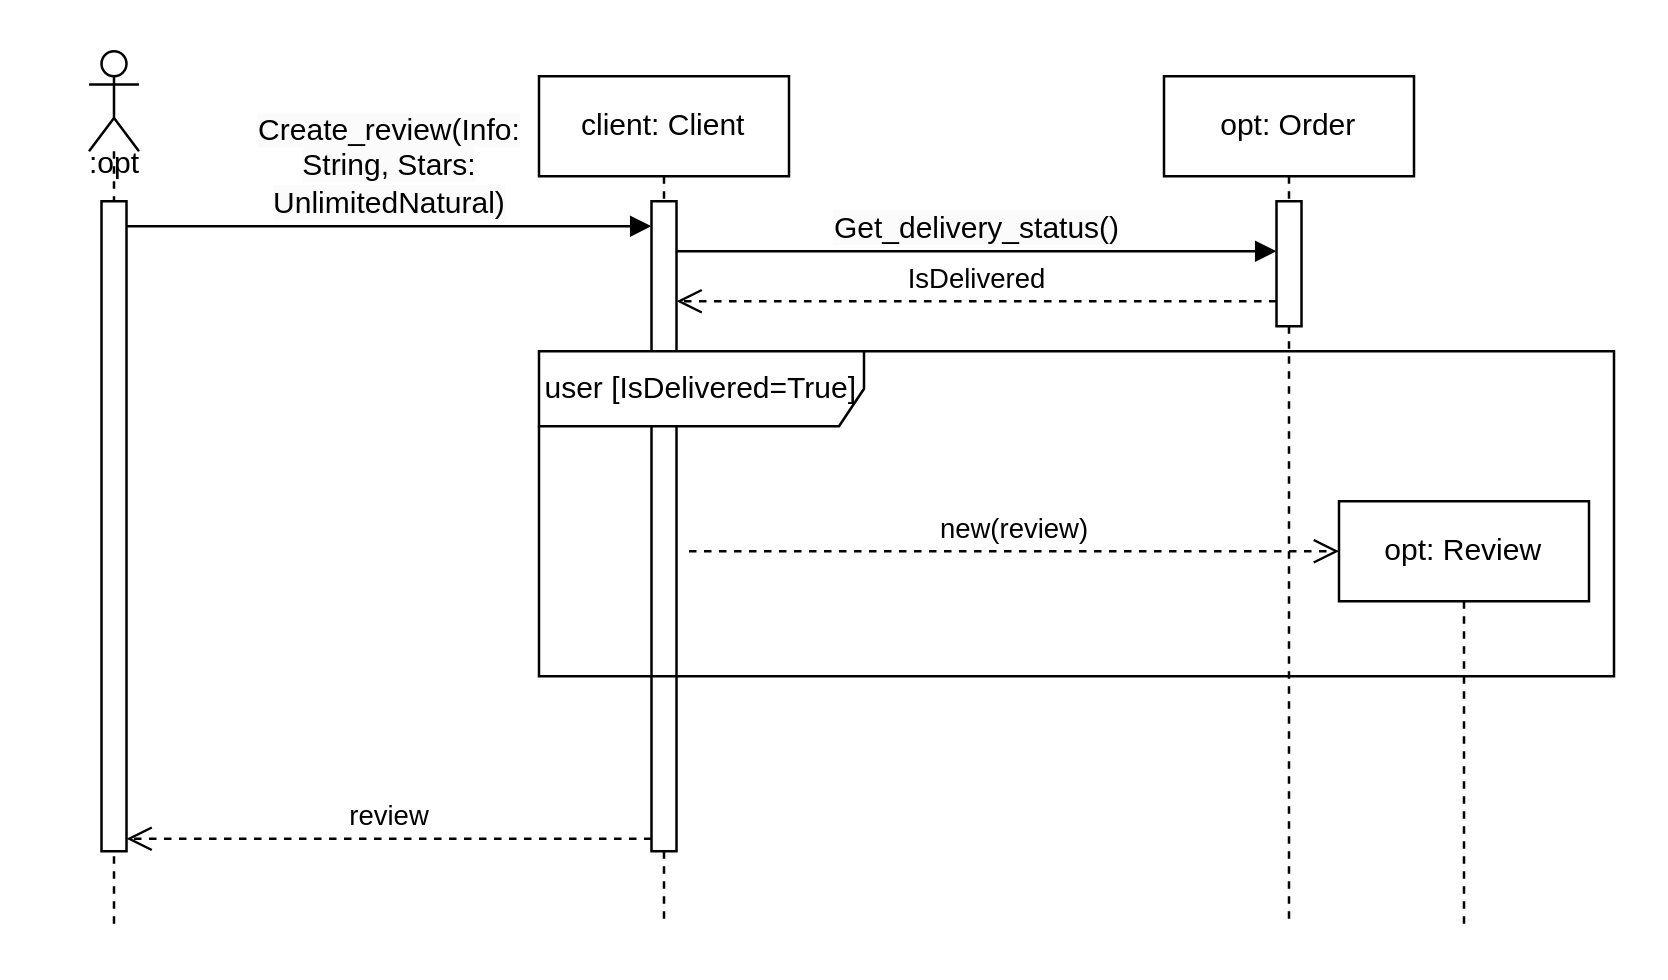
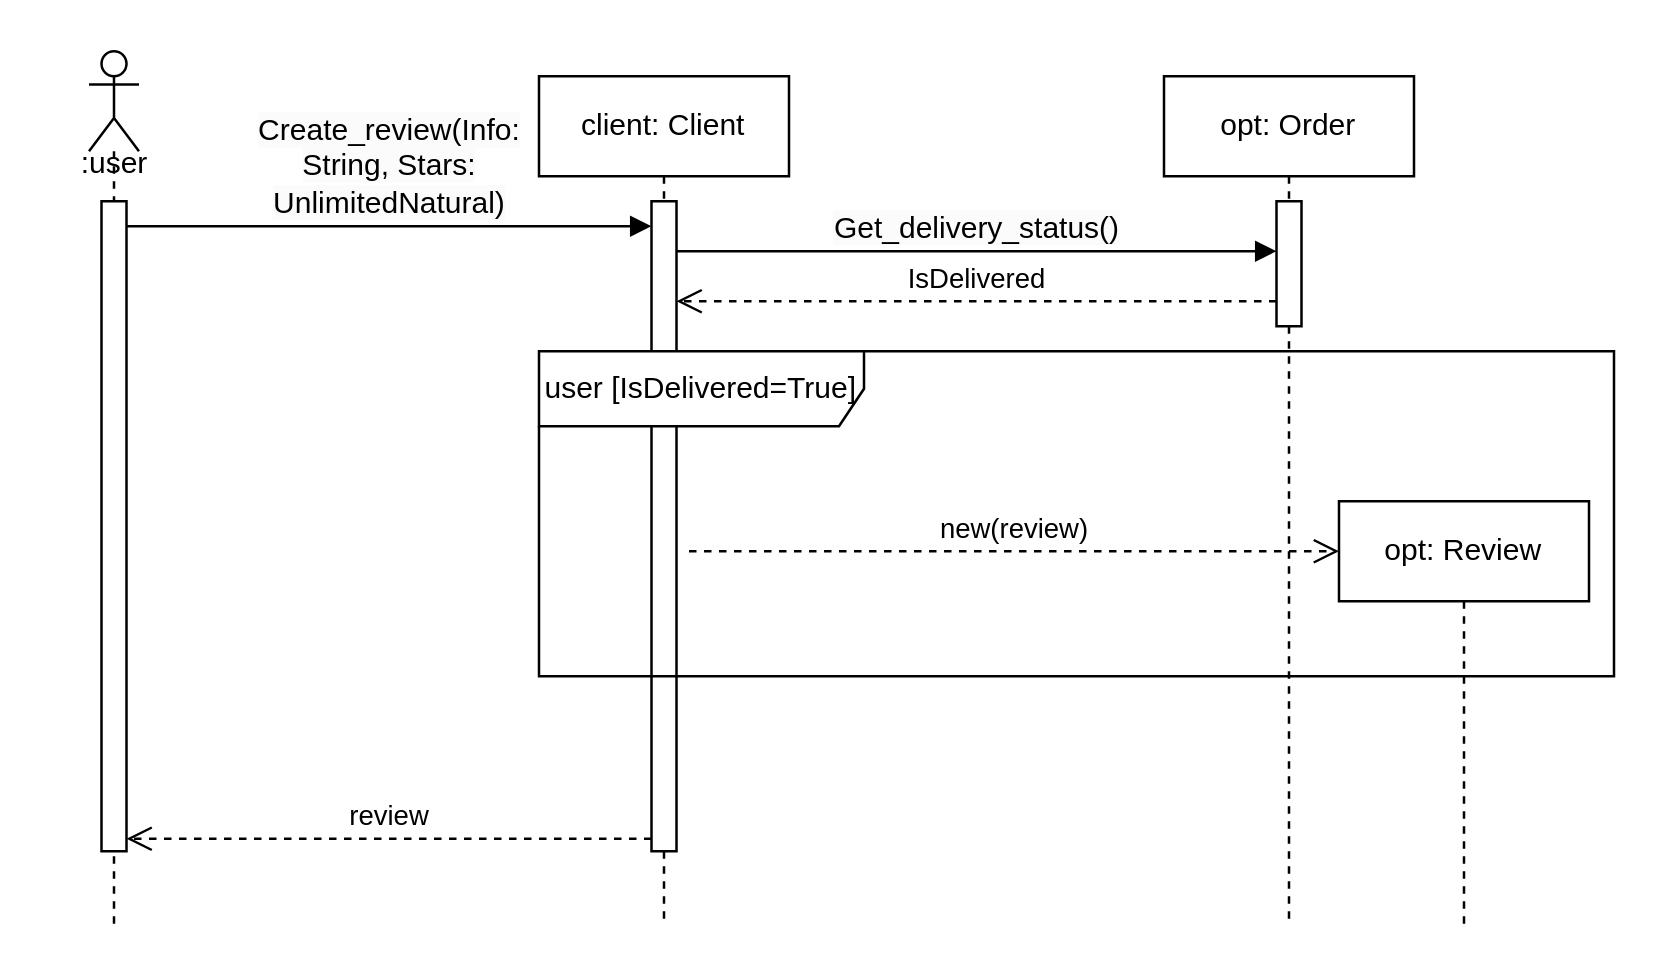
  <mxCell id="0" />
  <mxCell id="1" parent="0" />
  <mxCell id="2" value="" style="shape=umlLifeline;perimeter=lifelinePerimeter;whiteSpace=wrap;html=1;container=1;dropTarget=0;collapsible=0;recursiveResize=0;outlineConnect=0;portConstraint=eastwest;newEdgeStyle={&quot;curved&quot;:0,&quot;rounded&quot;:0};participant=umlActor;" vertex="1" parent="1"><mxGeometry x="35" y="20" width="20" height="350" as="geometry" /></mxCell>
  <mxCell id="3" value="" style="html=1;points=[[0,0,0,0,5],[0,1,0,0,-5],[1,0,0,0,5],[1,1,0,0,-5]];perimeter=orthogonalPerimeter;outlineConnect=0;targetShapes=umlLifeline;portConstraint=eastwest;newEdgeStyle={&quot;curved&quot;:0,&quot;rounded&quot;:0};" vertex="1" parent="2"><mxGeometry x="5" y="60" width="10" height="260" as="geometry" /></mxCell>
- <mxCell id="4" value=":opt" style="text;html=1;align=center;verticalAlign=middle;resizable=0;points=[];autosize=1;strokeColor=none;fillColor=none;" vertex="1" parent="1"><mxGeometry x="20" y="50" width="50" height="30" as="geometry" /></mxCell>
+ <mxCell id="4" value=":user" style="text;html=1;align=center;verticalAlign=middle;resizable=0;points=[];autosize=1;strokeColor=none;fillColor=none;" vertex="1" parent="1"><mxGeometry x="20" y="50" width="50" height="30" as="geometry" /></mxCell>
  <mxCell id="5" value="client: Client" style="shape=umlLifeline;perimeter=lifelinePerimeter;whiteSpace=wrap;html=1;container=1;dropTarget=0;collapsible=0;recursiveResize=0;outlineConnect=0;portConstraint=eastwest;newEdgeStyle={&quot;curved&quot;:0,&quot;rounded&quot;:0};" vertex="1" parent="1"><mxGeometry x="215" y="30" width="100" height="340" as="geometry" /></mxCell>
  <mxCell id="6" value="" style="html=1;points=[[0,0,0,0,5],[0,1,0,0,-5],[1,0,0,0,5],[1,1,0,0,-5]];perimeter=orthogonalPerimeter;outlineConnect=0;targetShapes=umlLifeline;portConstraint=eastwest;newEdgeStyle={&quot;curved&quot;:0,&quot;rounded&quot;:0};" vertex="1" parent="5"><mxGeometry x="45" y="50" width="10" height="260" as="geometry" /></mxCell>
  <mxCell id="7" value="&lt;span style=&quot;font-size: 12px; text-align: left; text-wrap-mode: wrap; background-color: rgb(251, 251, 251);&quot;&gt;Create_review(Info: String, Stars: UnlimitedNatural)&lt;/span&gt;" style="html=1;verticalAlign=bottom;endArrow=block;curved=0;rounded=0;" edge="1" parent="1"><mxGeometry width="80" relative="1" as="geometry"><mxPoint x="50" y="90" as="sourcePoint" /><mxPoint x="260" y="90" as="targetPoint" /></mxGeometry></mxCell>
  <mxCell id="8" value="opt: Review" style="shape=umlLifeline;perimeter=lifelinePerimeter;whiteSpace=wrap;html=1;container=1;dropTarget=0;collapsible=0;recursiveResize=0;outlineConnect=0;portConstraint=eastwest;newEdgeStyle={&quot;curved&quot;:0,&quot;rounded&quot;:0};" vertex="1" parent="1"><mxGeometry x="535" y="200" width="100" height="170" as="geometry" /></mxCell>
  <mxCell id="9" value="new(review)" style="html=1;verticalAlign=bottom;endArrow=open;dashed=1;endSize=8;curved=0;rounded=0;" edge="1" parent="1"><mxGeometry relative="1" as="geometry"><mxPoint x="275" y="220" as="sourcePoint" /><mxPoint x="535" y="220" as="targetPoint" /></mxGeometry></mxCell>
  <mxCell id="10" value="review" style="html=1;verticalAlign=bottom;endArrow=open;dashed=1;endSize=8;curved=0;rounded=0;exitX=0;exitY=1;exitDx=0;exitDy=-5;exitPerimeter=0;" edge="1" parent="1" source="6" target="3"><mxGeometry x="-0.001" relative="1" as="geometry"><mxPoint x="255" y="120" as="sourcePoint" /><mxPoint x="55" y="130" as="targetPoint" /><mxPoint as="offset" /></mxGeometry></mxCell>
  <mxCell id="11" value="user [IsDelivered=True]" style="shape=umlFrame;whiteSpace=wrap;html=1;pointerEvents=0;width=130;height=30;" vertex="1" parent="1"><mxGeometry x="215" y="140" width="430" height="130" as="geometry" /></mxCell>
  <mxCell id="12" value="opt: Order" style="shape=umlLifeline;perimeter=lifelinePerimeter;whiteSpace=wrap;html=1;container=1;dropTarget=0;collapsible=0;recursiveResize=0;outlineConnect=0;portConstraint=eastwest;newEdgeStyle={&quot;curved&quot;:0,&quot;rounded&quot;:0};" vertex="1" parent="1"><mxGeometry x="465" y="30" width="100" height="340" as="geometry" /></mxCell>
  <mxCell id="13" value="" style="html=1;points=[[0,0,0,0,5],[0,1,0,0,-5],[1,0,0,0,5],[1,1,0,0,-5]];perimeter=orthogonalPerimeter;outlineConnect=0;targetShapes=umlLifeline;portConstraint=eastwest;newEdgeStyle={&quot;curved&quot;:0,&quot;rounded&quot;:0};" vertex="1" parent="12"><mxGeometry x="45" y="50" width="10" height="50" as="geometry" /></mxCell>
  <mxCell id="14" value="&lt;div style=&quot;text-align: left;&quot;&gt;&lt;span style=&quot;font-size: 12px; text-wrap-mode: wrap; background-color: rgb(251, 251, 251);&quot;&gt;Get_delivery_status()&lt;/span&gt;&lt;/div&gt;" style="html=1;verticalAlign=bottom;endArrow=block;curved=0;rounded=0;exitX=1;exitY=0;exitDx=0;exitDy=5;exitPerimeter=0;" edge="1" parent="1"><mxGeometry width="80" relative="1" as="geometry"><mxPoint x="270" y="100" as="sourcePoint" /><mxPoint x="510" y="100" as="targetPoint" /></mxGeometry></mxCell>
  <mxCell id="15" value="IsDelivered" style="html=1;verticalAlign=bottom;endArrow=open;dashed=1;endSize=8;curved=0;rounded=0;" edge="1" parent="1" source="13" target="6"><mxGeometry x="-0.001" relative="1" as="geometry"><mxPoint x="505" y="120" as="sourcePoint" /><mxPoint x="275" y="120" as="targetPoint" /><mxPoint as="offset" /><Array as="points"><mxPoint x="445" y="120" /></Array></mxGeometry></mxCell>
